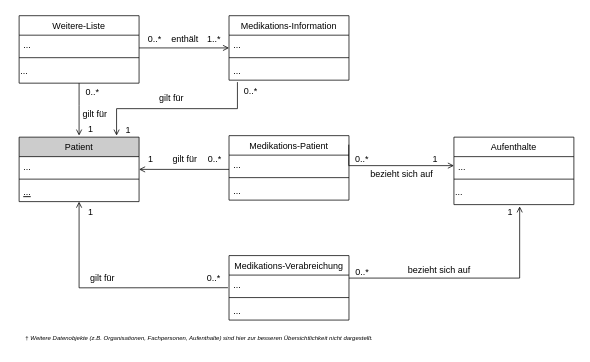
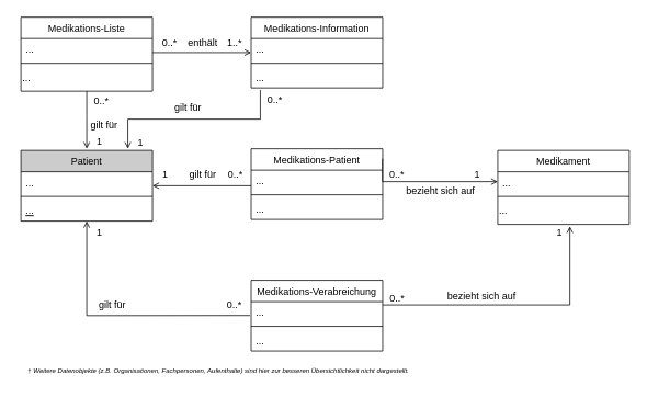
  <mxCell id="0" />
  <mxCell id="1" parent="0" />
- <mxCell id="2" value="Weitere-Liste" style="swimlane;fontStyle=0;align=center;verticalAlign=top;childLayout=stackLayout;horizontal=1;startSize=26;horizontalStack=0;resizeParent=1;resizeLast=0;collapsible=1;marginBottom=0;rounded=0;shadow=0;strokeWidth=1;" parent="1" vertex="1"><mxGeometry x="25" y="20" width="160" height="90" as="geometry"><mxRectangle x="230" y="140" width="160" height="26" as="alternateBounds" /></mxGeometry></mxCell>
+ <mxCell id="2" value="Medikations-Liste" style="swimlane;fontStyle=0;align=center;verticalAlign=top;childLayout=stackLayout;horizontal=1;startSize=26;horizontalStack=0;resizeParent=1;resizeLast=0;collapsible=1;marginBottom=0;rounded=0;shadow=0;strokeWidth=1;" parent="1" vertex="1"><mxGeometry x="25" y="20" width="160" height="90" as="geometry"><mxRectangle x="230" y="140" width="160" height="26" as="alternateBounds" /></mxGeometry></mxCell>
  <mxCell id="3" value="..." style="text;align=left;verticalAlign=top;spacingLeft=4;spacingRight=4;overflow=hidden;rotatable=0;points=[[0,0.5],[1,0.5]];portConstraint=eastwest;" parent="2" vertex="1"><mxGeometry y="26" width="160" height="26" as="geometry" /></mxCell>
  <mxCell id="4" value="" style="line;html=1;strokeWidth=1;align=left;verticalAlign=middle;spacingTop=-1;spacingLeft=3;spacingRight=3;rotatable=0;labelPosition=right;points=[];portConstraint=eastwest;" parent="2" vertex="1"><mxGeometry y="52" width="160" height="8" as="geometry" /></mxCell>
  <mxCell id="5" value="..." style="text;whiteSpace=wrap;html=1;" parent="2" vertex="1"><mxGeometry y="60" width="160" height="30" as="geometry" /></mxCell>
  <mxCell id="6" value="Patient" style="swimlane;fontStyle=0;align=center;verticalAlign=top;childLayout=stackLayout;horizontal=1;startSize=26;horizontalStack=0;resizeParent=1;resizeLast=0;collapsible=1;marginBottom=0;rounded=0;shadow=0;strokeWidth=1;labelBackgroundColor=none;fillColor=#CCCCCC;" parent="1" vertex="1"><mxGeometry x="25" y="182" width="160" height="86" as="geometry"><mxRectangle x="130" y="380" width="160" height="26" as="alternateBounds" /></mxGeometry></mxCell>
  <mxCell id="7" value="..." style="text;align=left;verticalAlign=top;spacingLeft=4;spacingRight=4;overflow=hidden;rotatable=0;points=[[0,0.5],[1,0.5]];portConstraint=eastwest;" parent="6" vertex="1"><mxGeometry y="26" width="160" height="26" as="geometry" /></mxCell>
  <mxCell id="8" value="" style="line;html=1;strokeWidth=1;align=left;verticalAlign=middle;spacingTop=-1;spacingLeft=3;spacingRight=3;rotatable=0;labelPosition=right;points=[];portConstraint=eastwest;" parent="6" vertex="1"><mxGeometry y="52" width="160" height="8" as="geometry" /></mxCell>
  <mxCell id="9" value="..." style="text;align=left;verticalAlign=top;spacingLeft=4;spacingRight=4;overflow=hidden;rotatable=0;points=[[0,0.5],[1,0.5]];portConstraint=eastwest;fontStyle=4" parent="6" vertex="1"><mxGeometry y="60" width="160" height="26" as="geometry" /></mxCell>
- <mxCell id="10" value="Aufenthalte" style="swimlane;fontStyle=0;align=center;verticalAlign=top;childLayout=stackLayout;horizontal=1;startSize=26;horizontalStack=0;resizeParent=1;resizeLast=0;collapsible=1;marginBottom=0;rounded=0;shadow=0;strokeWidth=1;" parent="1" vertex="1"><mxGeometry x="605" y="182" width="160" height="90" as="geometry"><mxRectangle x="340" y="380" width="170" height="26" as="alternateBounds" /></mxGeometry></mxCell>
+ <mxCell id="10" value="Medikament" style="swimlane;fontStyle=0;align=center;verticalAlign=top;childLayout=stackLayout;horizontal=1;startSize=26;horizontalStack=0;resizeParent=1;resizeLast=0;collapsible=1;marginBottom=0;rounded=0;shadow=0;strokeWidth=1;" parent="1" vertex="1"><mxGeometry x="605" y="182" width="160" height="90" as="geometry"><mxRectangle x="340" y="380" width="170" height="26" as="alternateBounds" /></mxGeometry></mxCell>
  <mxCell id="11" value="..." style="text;align=left;verticalAlign=top;spacingLeft=4;spacingRight=4;overflow=hidden;rotatable=0;points=[[0,0.5],[1,0.5]];portConstraint=eastwest;" parent="10" vertex="1"><mxGeometry y="26" width="160" height="26" as="geometry" /></mxCell>
  <mxCell id="12" value="" style="line;html=1;strokeWidth=1;align=left;verticalAlign=middle;spacingTop=-1;spacingLeft=3;spacingRight=3;rotatable=0;labelPosition=right;points=[];portConstraint=eastwest;" parent="10" vertex="1"><mxGeometry y="52" width="160" height="8" as="geometry" /></mxCell>
  <mxCell id="13" value="..." style="text;whiteSpace=wrap;html=1;" parent="10" vertex="1"><mxGeometry y="60" width="160" height="30" as="geometry" /></mxCell>
  <mxCell id="14" value="" style="endArrow=open;shadow=0;strokeWidth=1;rounded=0;endFill=1;edgeStyle=elbowEdgeStyle;elbow=vertical;" parent="1" source="2" target="18" edge="1"><mxGeometry x="0.5" y="41" relative="1" as="geometry"><mxPoint x="365" y="132" as="sourcePoint" /><mxPoint x="525" y="132" as="targetPoint" /><mxPoint x="-40" y="32" as="offset" /></mxGeometry></mxCell>
  <mxCell id="15" value="0..*" style="resizable=0;align=left;verticalAlign=bottom;labelBackgroundColor=none;fontSize=12;" parent="14" connectable="0" vertex="1"><mxGeometry x="-1" relative="1" as="geometry"><mxPoint x="10" y="-3" as="offset" /></mxGeometry></mxCell>
  <mxCell id="16" value="1..*" style="resizable=0;align=right;verticalAlign=bottom;labelBackgroundColor=none;fontSize=12;" parent="14" connectable="0" vertex="1"><mxGeometry x="1" relative="1" as="geometry"><mxPoint x="-10" y="-3" as="offset" /></mxGeometry></mxCell>
  <mxCell id="17" value="enthält" style="text;html=1;resizable=0;points=[];;align=center;verticalAlign=middle;labelBackgroundColor=none;rounded=0;shadow=0;strokeWidth=1;fontSize=12;" parent="14" vertex="1" connectable="0"><mxGeometry x="0.5" y="49" relative="1" as="geometry"><mxPoint x="-30" y="36" as="offset" /></mxGeometry></mxCell>
  <mxCell id="18" value="Medikations-Information" style="swimlane;fontStyle=0;align=center;verticalAlign=top;childLayout=stackLayout;horizontal=1;startSize=26;horizontalStack=0;resizeParent=1;resizeLast=0;collapsible=1;marginBottom=0;rounded=0;shadow=0;strokeWidth=1;" parent="1" vertex="1"><mxGeometry x="305" y="20" width="160" height="86" as="geometry"><mxRectangle x="550" y="140" width="160" height="26" as="alternateBounds" /></mxGeometry></mxCell>
  <mxCell id="19" value="..." style="text;align=left;verticalAlign=top;spacingLeft=4;spacingRight=4;overflow=hidden;rotatable=0;points=[[0,0.5],[1,0.5]];portConstraint=eastwest;" parent="18" vertex="1"><mxGeometry y="26" width="160" height="26" as="geometry" /></mxCell>
  <mxCell id="20" value="" style="line;html=1;strokeWidth=1;align=left;verticalAlign=middle;spacingTop=-1;spacingLeft=3;spacingRight=3;rotatable=0;labelPosition=right;points=[];portConstraint=eastwest;" parent="18" vertex="1"><mxGeometry y="52" width="160" height="8" as="geometry" /></mxCell>
  <mxCell id="21" value="..." style="text;align=left;verticalAlign=top;spacingLeft=4;spacingRight=4;overflow=hidden;rotatable=0;points=[[0,0.5],[1,0.5]];portConstraint=eastwest;" parent="18" vertex="1"><mxGeometry y="60" width="160" height="26" as="geometry" /></mxCell>
  <mxCell id="22" value="Medikations-Patient" style="swimlane;fontStyle=0;align=center;verticalAlign=top;childLayout=stackLayout;horizontal=1;startSize=26;horizontalStack=0;resizeParent=1;resizeLast=0;collapsible=1;marginBottom=0;rounded=0;shadow=0;strokeWidth=1;" parent="1" vertex="1"><mxGeometry x="305" y="180" width="160" height="86" as="geometry"><mxRectangle x="550" y="140" width="160" height="26" as="alternateBounds" /></mxGeometry></mxCell>
  <mxCell id="23" value="..." style="text;align=left;verticalAlign=top;spacingLeft=4;spacingRight=4;overflow=hidden;rotatable=0;points=[[0,0.5],[1,0.5]];portConstraint=eastwest;" parent="22" vertex="1"><mxGeometry y="26" width="160" height="26" as="geometry" /></mxCell>
  <mxCell id="24" value="" style="line;html=1;strokeWidth=1;align=left;verticalAlign=middle;spacingTop=-1;spacingLeft=3;spacingRight=3;rotatable=0;labelPosition=right;points=[];portConstraint=eastwest;" parent="22" vertex="1"><mxGeometry y="52" width="160" height="8" as="geometry" /></mxCell>
  <mxCell id="25" value="..." style="text;align=left;verticalAlign=top;spacingLeft=4;spacingRight=4;overflow=hidden;rotatable=0;points=[[0,0.5],[1,0.5]];portConstraint=eastwest;" parent="22" vertex="1"><mxGeometry y="60" width="160" height="26" as="geometry" /></mxCell>
  <mxCell id="26" value="Medikations-Verabreichung" style="swimlane;fontStyle=0;align=center;verticalAlign=top;childLayout=stackLayout;horizontal=1;startSize=26;horizontalStack=0;resizeParent=1;resizeLast=0;collapsible=1;marginBottom=0;rounded=0;shadow=0;strokeWidth=1;" parent="1" vertex="1"><mxGeometry x="305" y="340" width="160" height="86" as="geometry"><mxRectangle x="550" y="140" width="160" height="26" as="alternateBounds" /></mxGeometry></mxCell>
  <mxCell id="27" value="..." style="text;align=left;verticalAlign=top;spacingLeft=4;spacingRight=4;overflow=hidden;rotatable=0;points=[[0,0.5],[1,0.5]];portConstraint=eastwest;" parent="26" vertex="1"><mxGeometry y="26" width="160" height="26" as="geometry" /></mxCell>
  <mxCell id="28" value="" style="line;html=1;strokeWidth=1;align=left;verticalAlign=middle;spacingTop=-1;spacingLeft=3;spacingRight=3;rotatable=0;labelPosition=right;points=[];portConstraint=eastwest;" parent="26" vertex="1"><mxGeometry y="52" width="160" height="8" as="geometry" /></mxCell>
  <mxCell id="29" value="..." style="text;align=left;verticalAlign=top;spacingLeft=4;spacingRight=4;overflow=hidden;rotatable=0;points=[[0,0.5],[1,0.5]];portConstraint=eastwest;" parent="26" vertex="1"><mxGeometry y="60" width="160" height="26" as="geometry" /></mxCell>
  <mxCell id="30" value="" style="endArrow=open;shadow=0;strokeWidth=1;rounded=0;endFill=1;edgeStyle=elbowEdgeStyle;elbow=vertical;exitX=0.998;exitY=0.14;exitDx=0;exitDy=0;exitPerimeter=0;" parent="1" source="22" target="10" edge="1"><mxGeometry x="0.5" y="41" relative="1" as="geometry"><mxPoint x="475" y="73" as="sourcePoint" /><mxPoint x="645.08" y="190.54" as="targetPoint" /><mxPoint x="-40" y="32" as="offset" /><Array as="points"><mxPoint x="525" y="220" /></Array></mxGeometry></mxCell>
  <mxCell id="31" value="0..*" style="resizable=0;align=left;verticalAlign=bottom;labelBackgroundColor=none;fontSize=12;" parent="30" connectable="0" vertex="1"><mxGeometry x="-1" relative="1" as="geometry"><mxPoint x="7" y="28" as="offset" /></mxGeometry></mxCell>
  <mxCell id="32" value="1" style="resizable=0;align=right;verticalAlign=bottom;labelBackgroundColor=none;fontSize=12;" parent="30" connectable="0" vertex="1"><mxGeometry x="1" relative="1" as="geometry"><mxPoint x="-20" as="offset" /></mxGeometry></mxCell>
  <mxCell id="33" value="bezieht sich auf" style="text;html=1;resizable=0;points=[];;align=center;verticalAlign=middle;labelBackgroundColor=none;rounded=0;shadow=0;strokeWidth=1;fontSize=12;" parent="30" vertex="1" connectable="0"><mxGeometry x="0.5" y="49" relative="1" as="geometry"><mxPoint x="-28" y="59" as="offset" /></mxGeometry></mxCell>
  <mxCell id="34" value="" style="endArrow=open;shadow=0;strokeWidth=1;rounded=0;endFill=1;edgeStyle=elbowEdgeStyle;elbow=vertical;entryX=0.548;entryY=1.076;entryDx=0;entryDy=0;entryPerimeter=0;" parent="1" source="26" target="13" edge="1"><mxGeometry x="0.5" y="41" relative="1" as="geometry"><mxPoint x="474.68" y="202.04" as="sourcePoint" /><mxPoint x="615" y="230" as="targetPoint" /><mxPoint x="-40" y="32" as="offset" /><Array as="points"><mxPoint x="545" y="370" /></Array></mxGeometry></mxCell>
  <mxCell id="35" value="0..*" style="resizable=0;align=left;verticalAlign=bottom;labelBackgroundColor=none;fontSize=12;" parent="34" connectable="0" vertex="1"><mxGeometry x="-1" relative="1" as="geometry"><mxPoint x="7" as="offset" /></mxGeometry></mxCell>
  <mxCell id="36" value="1" style="resizable=0;align=right;verticalAlign=bottom;labelBackgroundColor=none;fontSize=12;" parent="34" connectable="0" vertex="1"><mxGeometry x="1" relative="1" as="geometry"><mxPoint x="-8" y="16" as="offset" /></mxGeometry></mxCell>
  <mxCell id="37" value="bezieht sich auf" style="text;html=1;resizable=0;points=[];;align=center;verticalAlign=middle;labelBackgroundColor=none;rounded=0;shadow=0;strokeWidth=1;fontSize=12;" parent="34" vertex="1" connectable="0"><mxGeometry x="0.5" y="49" relative="1" as="geometry"><mxPoint x="-59" y="5" as="offset" /></mxGeometry></mxCell>
  <mxCell id="38" value="" style="endArrow=open;shadow=0;strokeWidth=1;rounded=0;endFill=1;edgeStyle=elbowEdgeStyle;elbow=vertical;exitX=0.5;exitY=1;exitDx=0;exitDy=0;" parent="1" source="5" edge="1"><mxGeometry x="0.5" y="41" relative="1" as="geometry"><mxPoint x="474.68" y="202.04" as="sourcePoint" /><mxPoint x="105" y="180" as="targetPoint" /><mxPoint x="-40" y="32" as="offset" /><Array as="points"><mxPoint x="145" y="140" /></Array></mxGeometry></mxCell>
  <mxCell id="39" value="0..*" style="resizable=0;align=left;verticalAlign=bottom;labelBackgroundColor=none;fontSize=12;" parent="38" connectable="0" vertex="1"><mxGeometry x="-1" relative="1" as="geometry"><mxPoint x="7" y="20" as="offset" /></mxGeometry></mxCell>
  <mxCell id="40" value="1" style="resizable=0;align=right;verticalAlign=bottom;labelBackgroundColor=none;fontSize=12;" parent="38" connectable="0" vertex="1"><mxGeometry x="1" relative="1" as="geometry"><mxPoint x="20" as="offset" /></mxGeometry></mxCell>
  <mxCell id="41" value="gilt für" style="text;html=1;resizable=0;points=[];;align=center;verticalAlign=middle;labelBackgroundColor=none;rounded=0;shadow=0;strokeWidth=1;fontSize=12;" parent="38" vertex="1" connectable="0"><mxGeometry x="0.5" y="49" relative="1" as="geometry"><mxPoint x="-29" y="-13" as="offset" /></mxGeometry></mxCell>
  <mxCell id="42" value="" style="endArrow=open;shadow=0;strokeWidth=1;rounded=0;endFill=1;edgeStyle=elbowEdgeStyle;elbow=vertical;exitX=0.07;exitY=1.099;exitDx=0;exitDy=0;exitPerimeter=0;" parent="1" source="21" edge="1"><mxGeometry x="0.5" y="41" relative="1" as="geometry"><mxPoint x="115" y="120" as="sourcePoint" /><mxPoint x="155" y="180" as="targetPoint" /><mxPoint x="-40" y="32" as="offset" /><Array as="points" /></mxGeometry></mxCell>
  <mxCell id="43" value="0..*" style="resizable=0;align=left;verticalAlign=bottom;labelBackgroundColor=none;fontSize=12;" parent="42" connectable="0" vertex="1"><mxGeometry x="-1" relative="1" as="geometry"><mxPoint x="7" y="20" as="offset" /></mxGeometry></mxCell>
  <mxCell id="44" value="1" style="resizable=0;align=right;verticalAlign=bottom;labelBackgroundColor=none;fontSize=12;" parent="42" connectable="0" vertex="1"><mxGeometry x="1" relative="1" as="geometry"><mxPoint x="20" as="offset" /></mxGeometry></mxCell>
  <mxCell id="45" value="gilt für" style="text;html=1;resizable=0;points=[];;align=center;verticalAlign=middle;labelBackgroundColor=none;rounded=0;shadow=0;strokeWidth=1;fontSize=12;" parent="42" vertex="1" connectable="0"><mxGeometry x="0.5" y="49" relative="1" as="geometry"><mxPoint x="50" y="-64" as="offset" /></mxGeometry></mxCell>
  <mxCell id="46" value="" style="endArrow=open;shadow=0;strokeWidth=1;rounded=0;endFill=1;edgeStyle=elbowEdgeStyle;elbow=vertical;" parent="1" source="22" edge="1"><mxGeometry x="0.5" y="41" relative="1" as="geometry"><mxPoint x="125" y="130" as="sourcePoint" /><mxPoint x="185" y="225" as="targetPoint" /><mxPoint x="-40" y="32" as="offset" /><Array as="points"><mxPoint x="265" y="225" /></Array></mxGeometry></mxCell>
  <mxCell id="47" value="0..*" style="resizable=0;align=left;verticalAlign=bottom;labelBackgroundColor=none;fontSize=12;" parent="46" connectable="0" vertex="1"><mxGeometry x="-1" relative="1" as="geometry"><mxPoint x="-30" y="-5" as="offset" /></mxGeometry></mxCell>
  <mxCell id="48" value="1" style="resizable=0;align=right;verticalAlign=bottom;labelBackgroundColor=none;fontSize=12;" parent="46" connectable="0" vertex="1"><mxGeometry x="1" relative="1" as="geometry"><mxPoint x="20" y="-5" as="offset" /></mxGeometry></mxCell>
  <mxCell id="49" value="gilt für" style="text;html=1;resizable=0;points=[];;align=center;verticalAlign=middle;labelBackgroundColor=none;rounded=0;shadow=0;strokeWidth=1;fontSize=12;" parent="46" vertex="1" connectable="0"><mxGeometry x="0.5" y="49" relative="1" as="geometry"><mxPoint x="30" y="-64" as="offset" /></mxGeometry></mxCell>
  <mxCell id="50" value="" style="endArrow=open;shadow=0;strokeWidth=1;rounded=0;endFill=1;edgeStyle=elbowEdgeStyle;elbow=vertical;exitX=-0.009;exitY=0.648;exitDx=0;exitDy=0;exitPerimeter=0;" parent="1" source="27" target="9" edge="1"><mxGeometry x="0.5" y="41" relative="1" as="geometry"><mxPoint x="315" y="235" as="sourcePoint" /><mxPoint x="195" y="235" as="targetPoint" /><mxPoint x="-40" y="32" as="offset" /><Array as="points"><mxPoint x="205" y="383" /></Array></mxGeometry></mxCell>
  <mxCell id="51" value="0..*" style="resizable=0;align=left;verticalAlign=bottom;labelBackgroundColor=none;fontSize=12;" parent="50" connectable="0" vertex="1"><mxGeometry x="-1" relative="1" as="geometry"><mxPoint x="-30" y="-5" as="offset" /></mxGeometry></mxCell>
  <mxCell id="52" value="1" style="resizable=0;align=right;verticalAlign=bottom;labelBackgroundColor=none;fontSize=12;" parent="50" connectable="0" vertex="1"><mxGeometry x="1" relative="1" as="geometry"><mxPoint x="20" y="22" as="offset" /></mxGeometry></mxCell>
  <mxCell id="53" value="gilt für" style="text;html=1;resizable=0;points=[];;align=center;verticalAlign=middle;labelBackgroundColor=none;rounded=0;shadow=0;strokeWidth=1;fontSize=12;" parent="50" vertex="1" connectable="0"><mxGeometry x="0.5" y="49" relative="1" as="geometry"><mxPoint x="79" y="24" as="offset" /></mxGeometry></mxCell>
  <mxCell id="54" value="&lt;span style=&quot;font-size: 8px;&quot;&gt;&lt;span style=&quot;font-size: 8px;&quot;&gt;&lt;span style=&quot;font-style: normal;&quot;&gt;† &lt;/span&gt;Weitere Datenobjekte (z.B. Organisationen, Fachpersonen, Aufenthalte) sind hier zur besseren Übersichtlichkeit nicht dargestellt.&lt;/span&gt;&lt;/span&gt;" style="text;html=1;resizable=0;autosize=1;align=center;verticalAlign=middle;points=[];fillColor=none;strokeColor=none;rounded=0;labelBackgroundColor=none;fontSize=8;fontStyle=2" parent="1" vertex="1"><mxGeometry x="20" y="440" width="490" height="20" as="geometry" /></mxCell>
